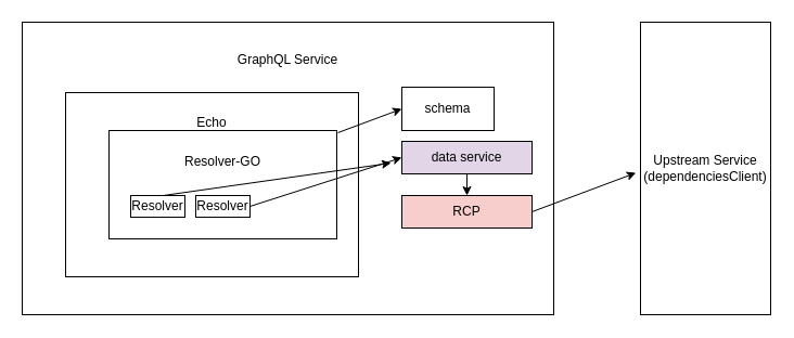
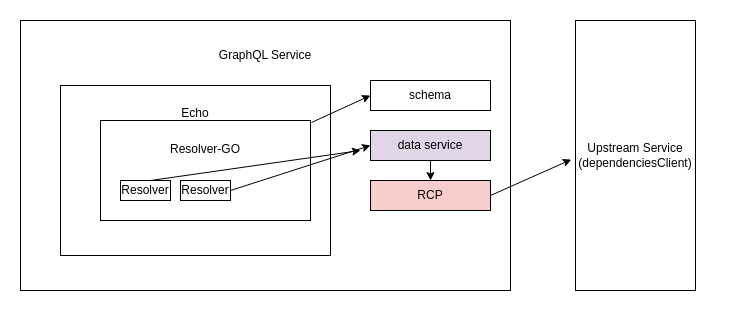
  <mxCell id="0" />
  <mxCell id="1" parent="0" />
  <mxCell id="2" value="GraphQL Service&lt;br&gt;&lt;br&gt;&lt;br&gt;&lt;br&gt;&lt;br&gt;&lt;br&gt;&lt;br&gt;&lt;br&gt;&lt;br&gt;&lt;br&gt;&lt;br&gt;&lt;br&gt;&lt;br&gt;&lt;br&gt;&lt;br&gt;" style="rounded=0;whiteSpace=wrap;html=1;" vertex="1" parent="1"><mxGeometry x="20" y="20" width="490" height="270" as="geometry" /></mxCell>
  <mxCell id="3" value="Echo&lt;br&gt;&lt;br&gt;&lt;br&gt;&lt;br&gt;&lt;br&gt;&lt;br&gt;&lt;br&gt;&lt;br&gt;&lt;br&gt;" style="rounded=0;whiteSpace=wrap;html=1;" vertex="1" parent="1"><mxGeometry x="60" y="85" width="270" height="170" as="geometry" /></mxCell>
  <mxCell id="4" value="Resolver-GO&lt;br&gt;&lt;br&gt;&lt;br&gt;&lt;br&gt;" style="rounded=0;whiteSpace=wrap;html=1;" vertex="1" parent="1"><mxGeometry x="100" y="120" width="210" height="100" as="geometry" /></mxCell>
  <mxCell id="5" value="Resolver" style="rounded=0;whiteSpace=wrap;html=1;" vertex="1" parent="1"><mxGeometry x="120" y="180" width="50" height="20" as="geometry" /></mxCell>
  <mxCell id="6" value="Resolver" style="rounded=0;whiteSpace=wrap;html=1;" vertex="1" parent="1"><mxGeometry x="180" y="180" width="50" height="20" as="geometry" /></mxCell>
- <mxCell id="7" value="schema" style="rounded=0;whiteSpace=wrap;html=1;" vertex="1" parent="1"><mxGeometry x="370" y="80" width="85" height="40" as="geometry" /></mxCell>
+ <mxCell id="7" value="schema" style="rounded=0;whiteSpace=wrap;html=1;" vertex="1" parent="1"><mxGeometry x="370" y="80" width="120" height="30" as="geometry" /></mxCell>
  <mxCell id="8" value="data service" style="rounded=0;whiteSpace=wrap;html=1;fillColor=#e1d5e7;" vertex="1" parent="1"><mxGeometry x="370" y="130" width="120" height="30" as="geometry" /></mxCell>
  <mxCell id="9" value="RCP" style="rounded=0;whiteSpace=wrap;html=1;fillColor=#f8cecc;" vertex="1" parent="1"><mxGeometry x="370" y="180" width="120" height="30" as="geometry" /></mxCell>
  <mxCell id="10" value="" style="endArrow=classic;html=1;rounded=0;entryX=0;entryY=0.5;entryDx=0;entryDy=0;" edge="1" parent="1" target="8"><mxGeometry width="50" height="50" relative="1" as="geometry"><mxPoint x="230" y="190" as="sourcePoint" /><mxPoint x="280" y="140" as="targetPoint" /></mxGeometry></mxCell>
  <mxCell id="11" value="" style="endArrow=classic;html=1;rounded=0;" edge="1" parent="1"><mxGeometry width="50" height="50" relative="1" as="geometry"><mxPoint x="150" y="180" as="sourcePoint" /><mxPoint x="360" y="150" as="targetPoint" /></mxGeometry></mxCell>
  <mxCell id="12" value="" style="endArrow=classic;html=1;rounded=0;" edge="1" parent="1" target="9"><mxGeometry width="50" height="50" relative="1" as="geometry"><mxPoint x="430" y="160" as="sourcePoint" /><mxPoint x="480" y="110" as="targetPoint" /></mxGeometry></mxCell>
  <mxCell id="13" value="" style="endArrow=classic;html=1;rounded=0;entryX=0;entryY=0.5;entryDx=0;entryDy=0;" edge="1" parent="1" target="7"><mxGeometry width="50" height="50" relative="1" as="geometry"><mxPoint x="311" y="122" as="sourcePoint" /><mxPoint x="361" y="72" as="targetPoint" /></mxGeometry></mxCell>
- <mxCell id="14" value="Upstream Service&lt;br&gt;(dependenciesClient)" style="rounded=0;whiteSpace=wrap;html=1;" vertex="1" parent="1"><mxGeometry x="590" y="20" width="120" height="270" as="geometry" /></mxCell>
+ <mxCell id="14" value="Upstream Service&lt;br&gt;(dependenciesClient)" style="rounded=0;whiteSpace=wrap;html=1;" vertex="1" parent="1"><mxGeometry x="575" y="20" width="120" height="270" as="geometry" /></mxCell>
  <mxCell id="15" value="" style="endArrow=classic;html=1;rounded=0;entryX=-0.035;entryY=0.515;entryDx=0;entryDy=0;entryPerimeter=0;" edge="1" parent="1" target="14"><mxGeometry width="50" height="50" relative="1" as="geometry"><mxPoint x="490" y="195" as="sourcePoint" /><mxPoint x="580" y="160" as="targetPoint" /></mxGeometry></mxCell>
